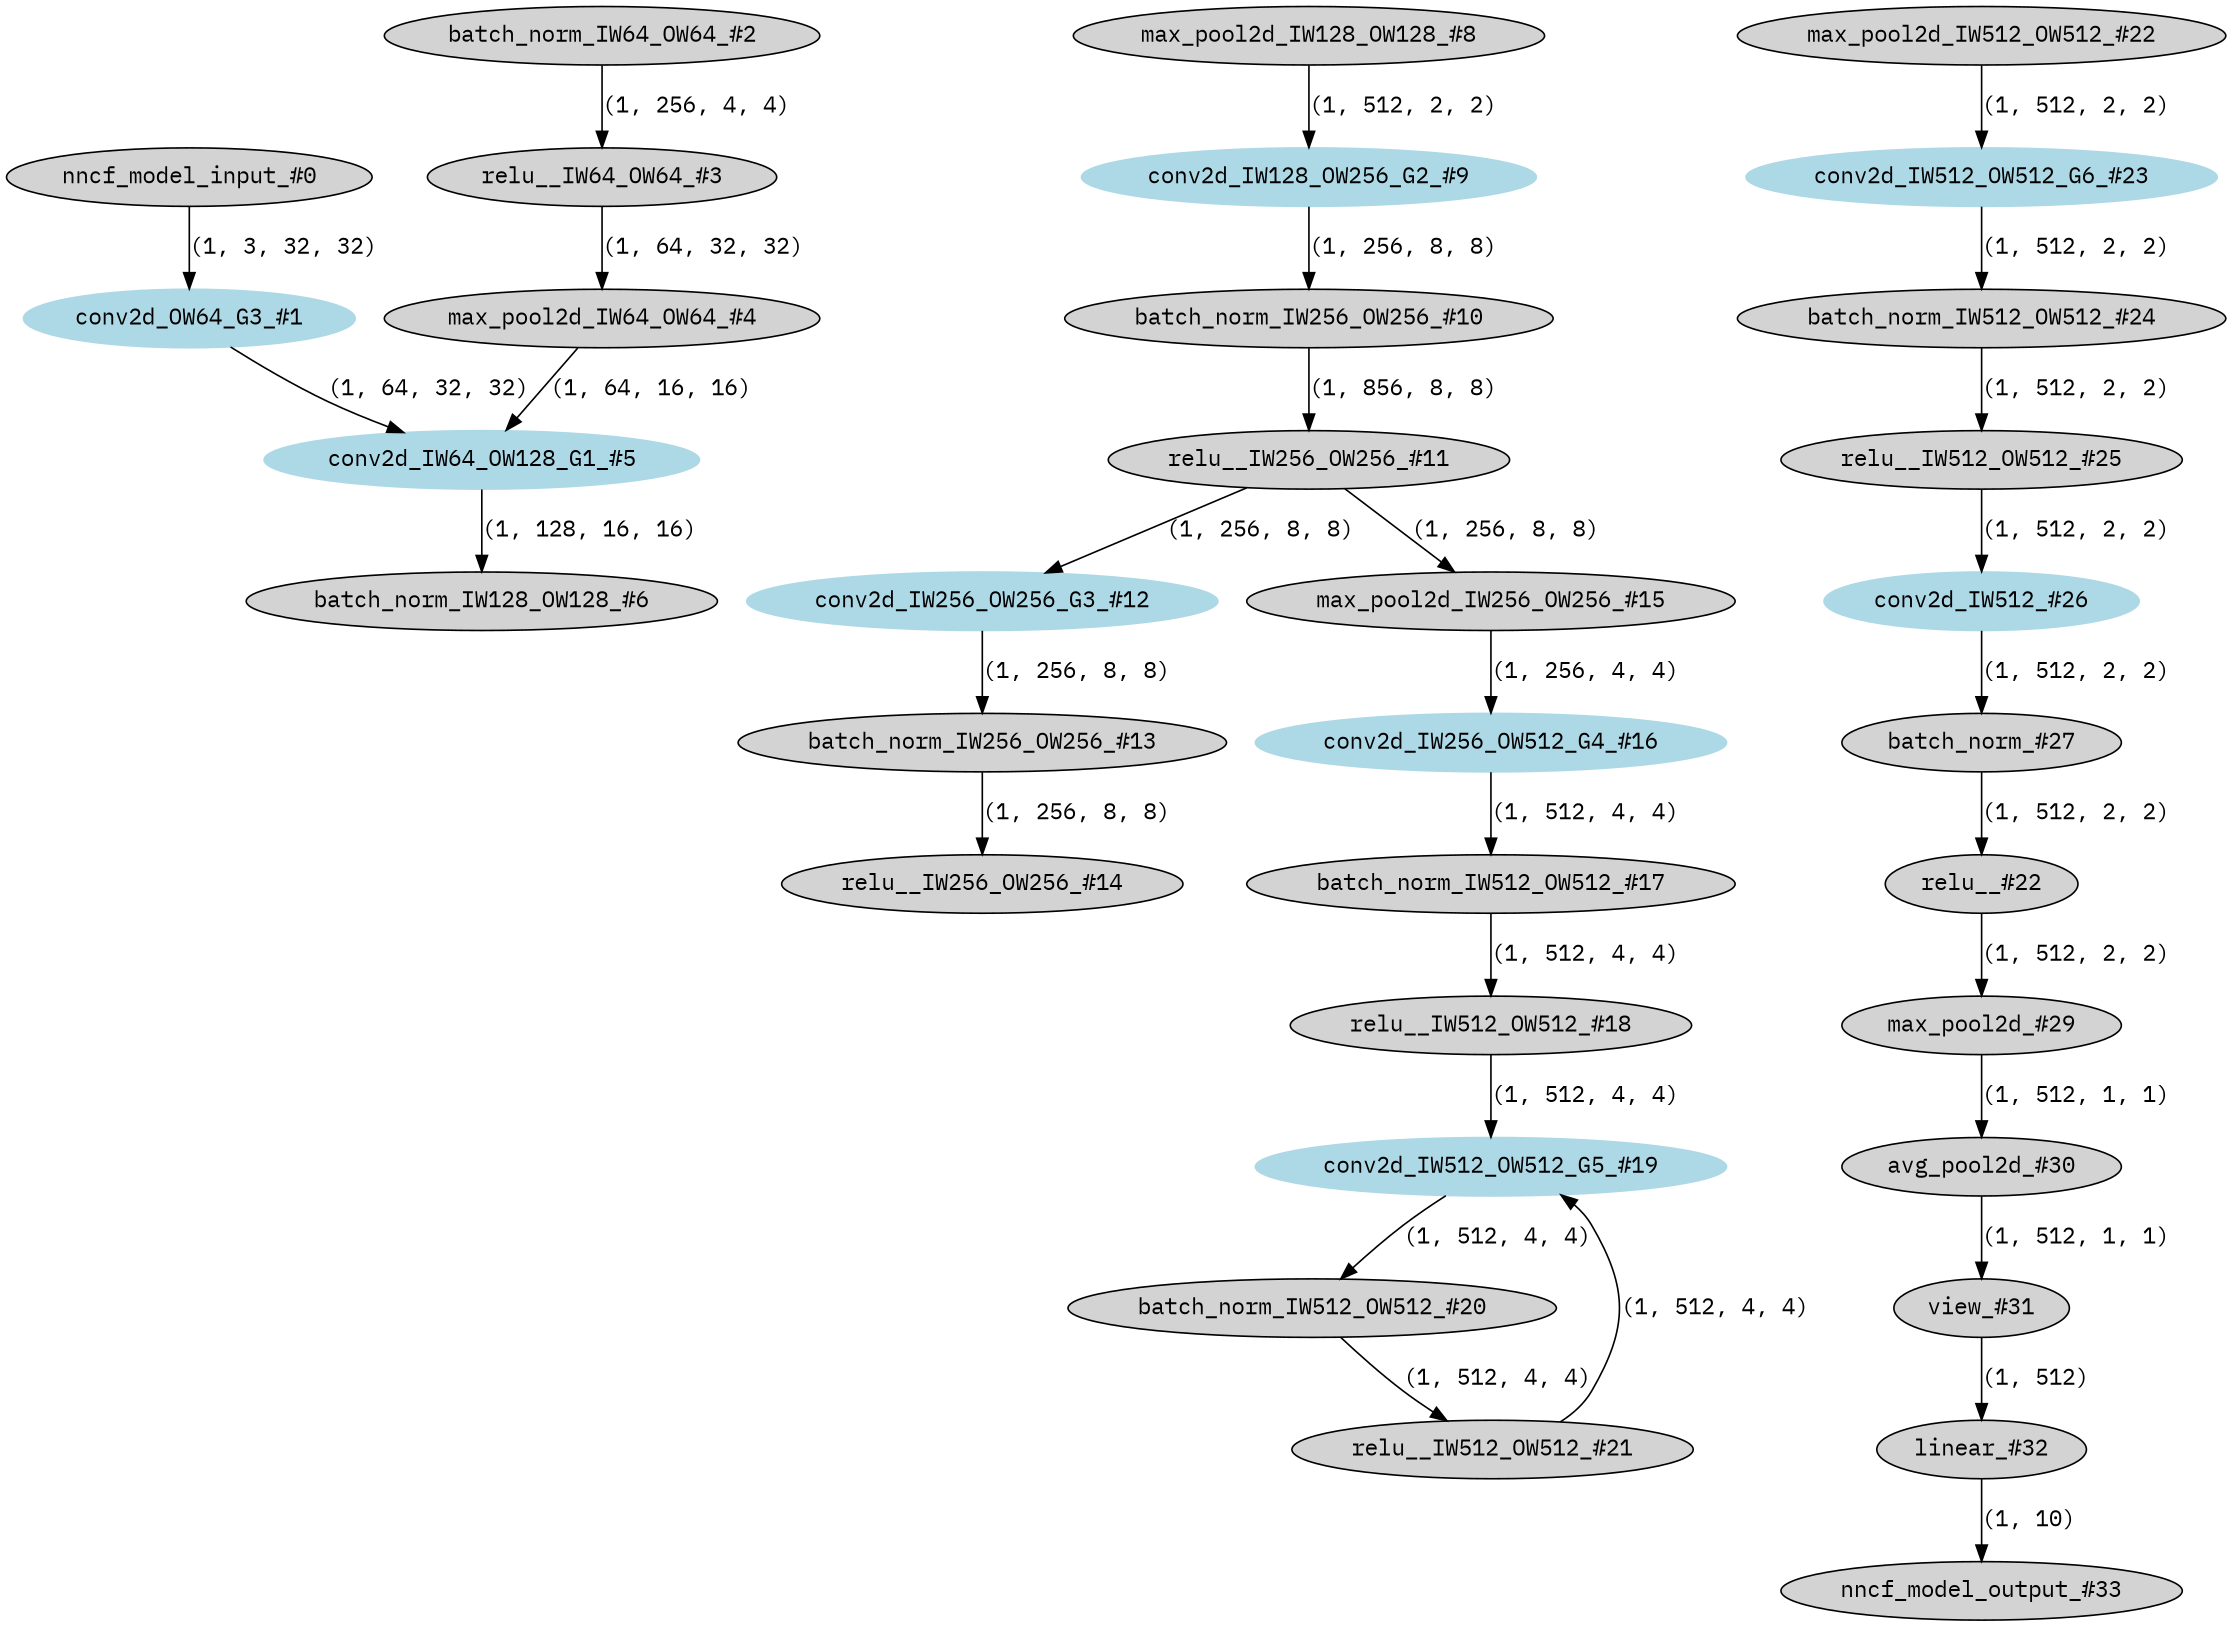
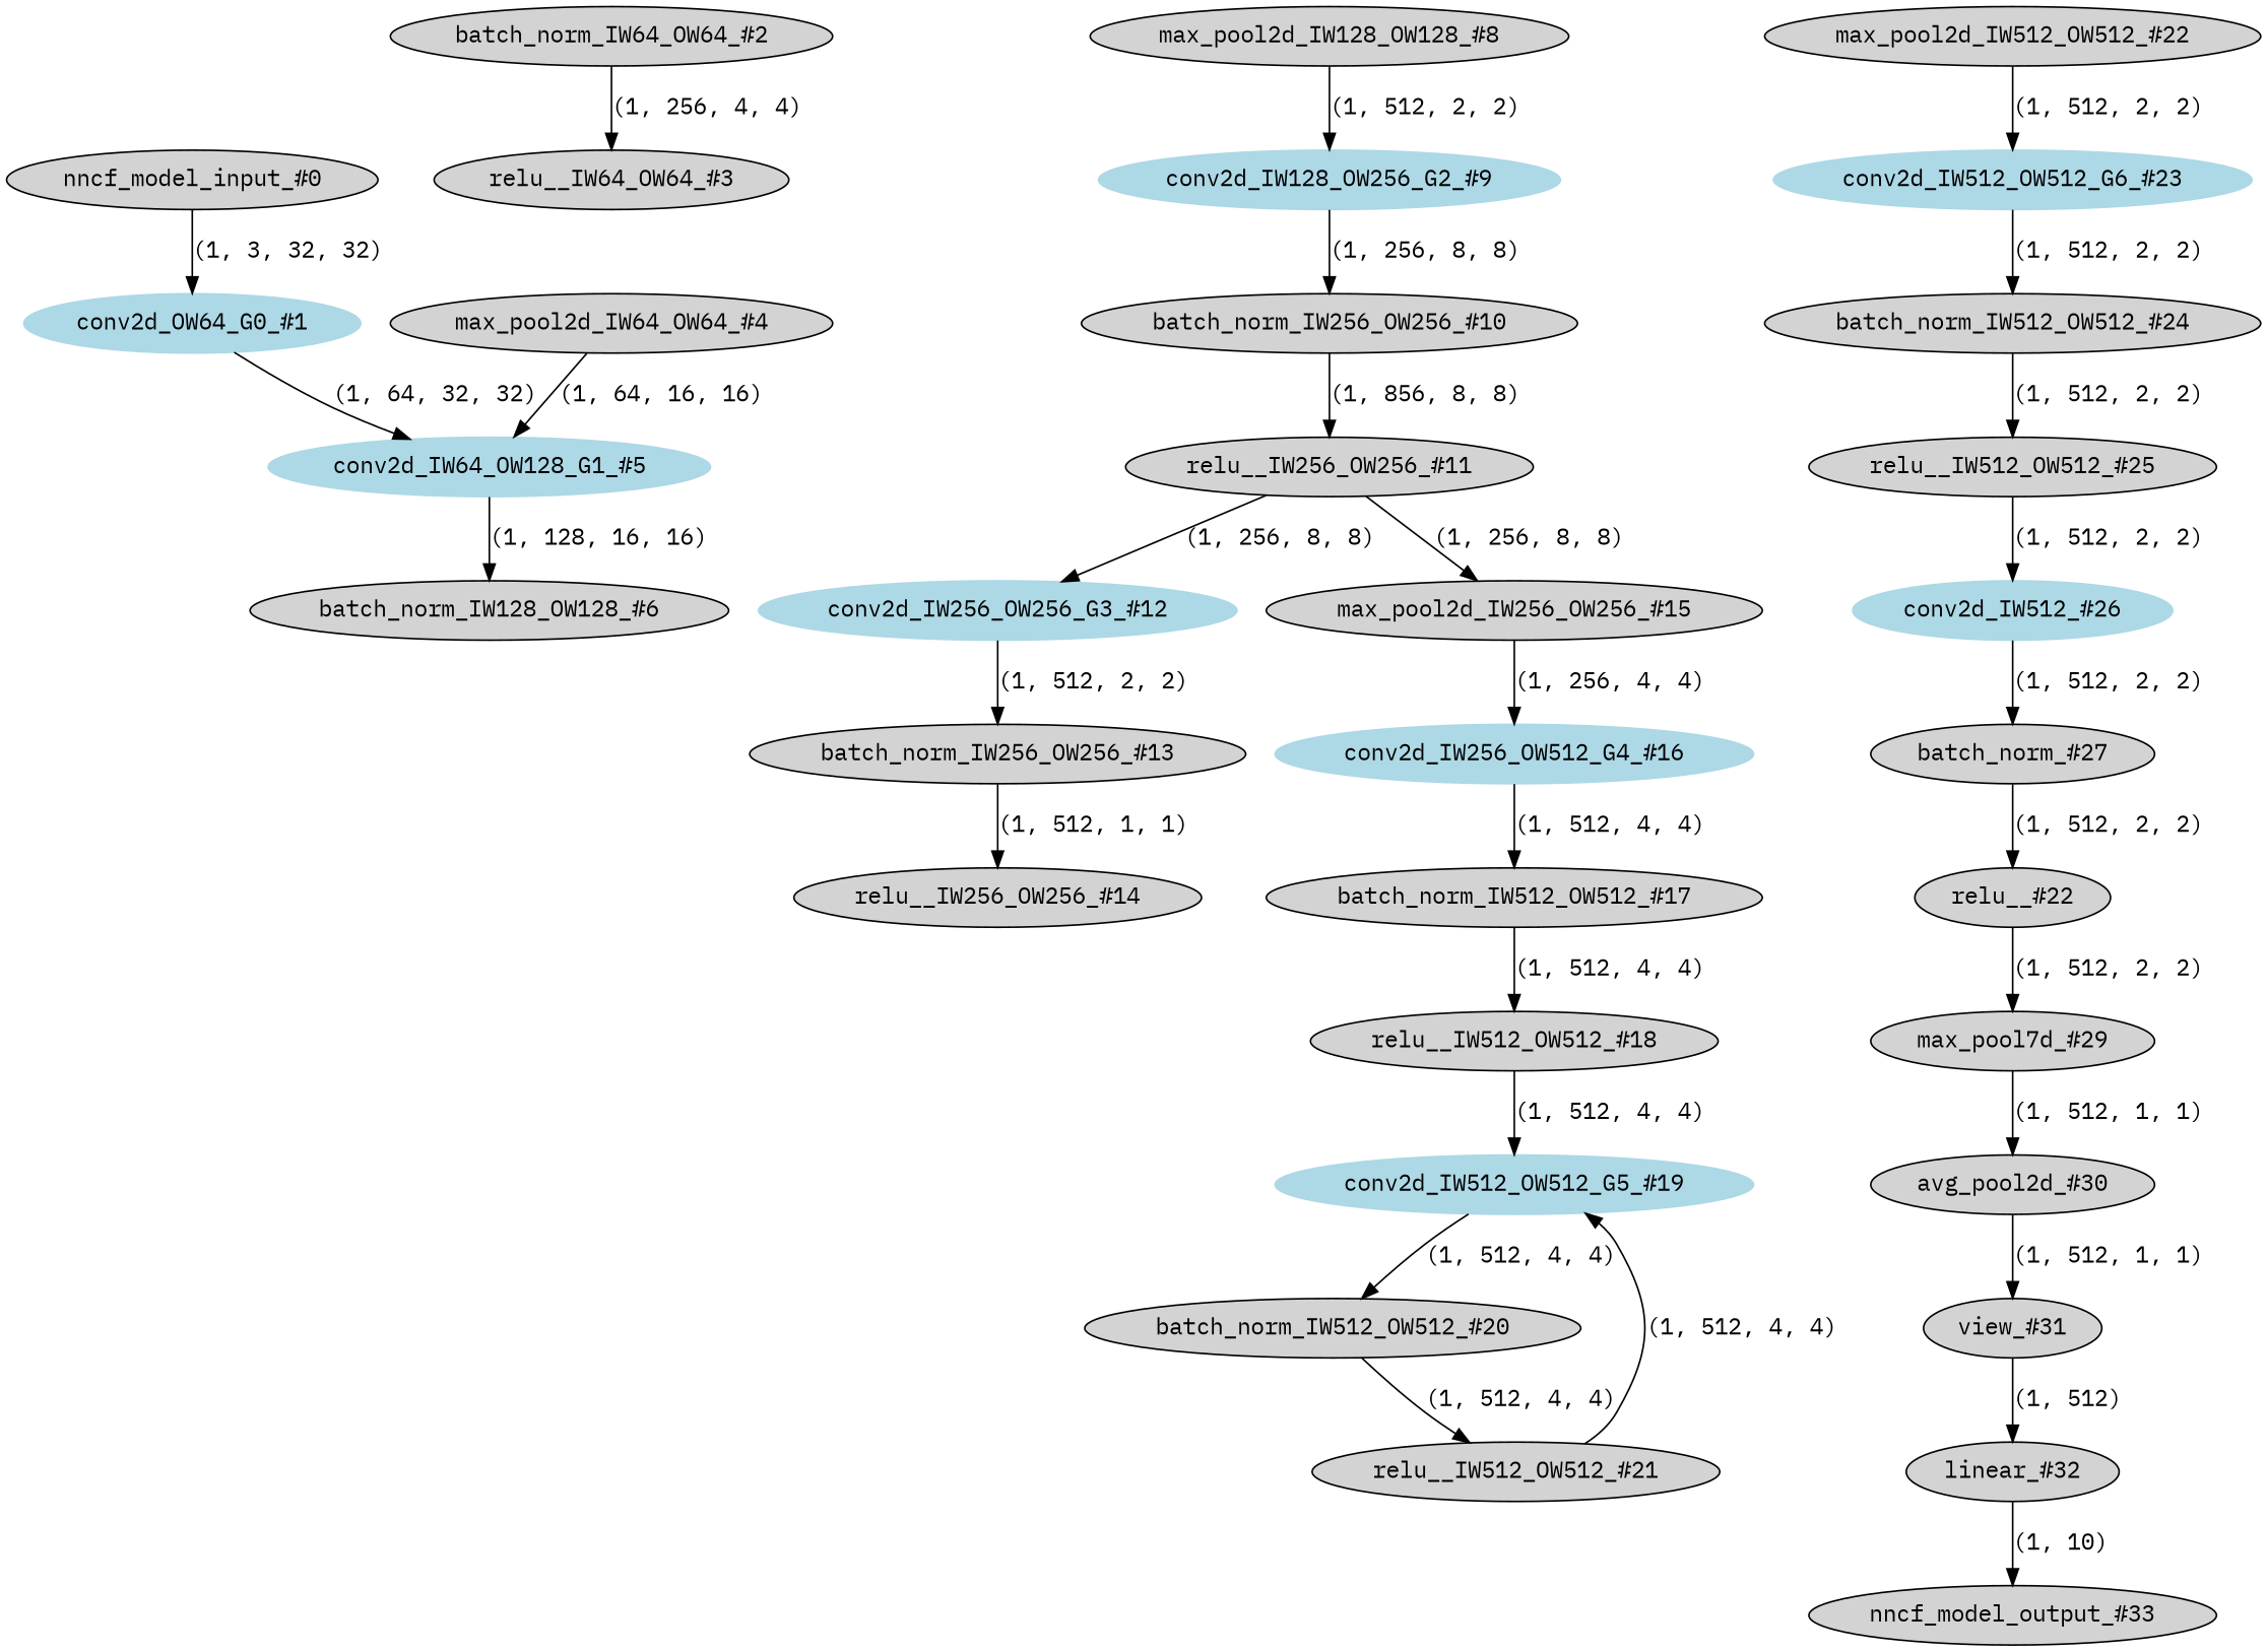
  strict digraph {
    fontname="IBM Plex Mono"
    node [fontname="IBM Plex Mono" style=filled type=conv2d]
    edge [fontname="IBM Plex Mono" style=solid]
    n1 [label="nncf_model_input_#0" type=nncf_model_input]
-   n2 [color=lightblue label="conv2d_OW64_G3_#1"]
+   n2 [color=lightblue label="conv2d_OW64_G0_#1"]
    n3 [color=lightblue label="conv2d_IW64_OW128_G1_#5"]
    n4 [label="batch_norm_IW64_OW64_#2" type=batch_norm]
    n5 [label="relu__IW64_OW64_#3" type=relu_]
    n6 [label="max_pool2d_IW64_OW64_#4" type=max_pool2d]
    n7 [label="batch_norm_IW128_OW128_#6" type=batch_norm]
    n8 [label="max_pool2d_IW128_OW128_#8" type=max_pool2d]
    n9 [color=lightblue label="conv2d_IW128_OW256_G2_#9"]
    n10 [label="batch_norm_IW256_OW256_#10" type=batch_norm]
    n11 [label="relu__IW256_OW256_#11" type=relu_]
    n12 [color=lightblue label="conv2d_IW256_OW256_G3_#12"]
    n13 [label="max_pool2d_IW256_OW256_#15" type=max_pool2d]
    n14 [label="batch_norm_IW256_OW256_#13" type=batch_norm]
    n15 [label="relu__IW256_OW256_#14" type=relu_]
    n16 [color=lightblue label="conv2d_IW256_OW512_G4_#16"]
    n17 [label="batch_norm_IW512_OW512_#17" type=batch_norm]
    n18 [label="relu__IW512_OW512_#18" type=relu_]
    n19 [color=lightblue label="conv2d_IW512_OW512_G5_#19"]
    n20 [label="batch_norm_IW512_OW512_#20" type=batch_norm]
    n21 [label="relu__IW512_OW512_#21" type=relu_]
    n22 [label="max_pool2d_IW512_OW512_#22" type=max_pool2d]
    n23 [color=lightblue label="conv2d_IW512_OW512_G6_#23"]
    n24 [label="batch_norm_IW512_OW512_#24" type=batch_norm]
    n25 [label="relu__IW512_OW512_#25" type=relu_]
    n26 [color=lightblue label="conv2d_IW512_#26"]
    n27 [label="batch_norm_#27" type=batch_norm]
    n28 [label="relu__#22" type=relu_]
-   n29 [label="max_pool2d_#29" type=max_pool2d]
+   n29 [label="max_pool7d_#29" type=max_pool2d]
    n30 [label="avg_pool2d_#30" type=avg_pool2d]
    n31 [label="view_#31" type=view]
    n32 [label="linear_#32" type=linear]
    n33 [label="nncf_model_output_#33" type=nncf_model_output]
    n1 -> n2 [label="(1, 3, 32, 32)"]
    n2 -> n3 [label="(1, 64, 32, 32)"]
    n3 -> n7 [label="(1, 128, 16, 16)"]
    n4 -> n5 [label="(1, 256, 4, 4)"]
-   n5 -> n6 [label="(1, 64, 32, 32)"]
    n6 -> n3 [label="(1, 64, 16, 16)"]
    n8 -> n9 [label="(1, 512, 2, 2)"]
    n9 -> n10 [label="(1, 256, 8, 8)"]
    n10 -> n11 [label="(1, 856, 8, 8)"]
    n11 -> n12 [label="(1, 256, 8, 8)"]
    n11 -> n13 [label="(1, 256, 8, 8)"]
-   n12 -> n14 [label="(1, 256, 8, 8)"]
+   n12 -> n14 [label="(1, 512, 2, 2)"]
    n13 -> n16 [label="(1, 256, 4, 4)"]
-   n14 -> n15 [label="(1, 256, 8, 8)"]
+   n14 -> n15 [label="(1, 512, 1, 1)"]
    n16 -> n17 [label="(1, 512, 4, 4)"]
    n17 -> n18 [label="(1, 512, 4, 4)"]
    n18 -> n19 [label="(1, 512, 4, 4)"]
    n19 -> n20 [label="(1, 512, 4, 4)"]
    n20 -> n21 [label="(1, 512, 4, 4)"]
    n21 -> n19 [label="(1, 512, 4, 4)"]
    n22 -> n23 [label="(1, 512, 2, 2)"]
    n23 -> n24 [label="(1, 512, 2, 2)"]
    n24 -> n25 [label="(1, 512, 2, 2)"]
    n25 -> n26 [label="(1, 512, 2, 2)"]
    n26 -> n27 [label="(1, 512, 2, 2)"]
    n27 -> n28 [label="(1, 512, 2, 2)"]
    n28 -> n29 [label="(1, 512, 2, 2)"]
    n29 -> n30 [label="(1, 512, 1, 1)"]
    n30 -> n31 [label="(1, 512, 1, 1)"]
    n31 -> n32 [label="(1, 512)"]
    n32 -> n33 [label="(1, 10)"]
  }
